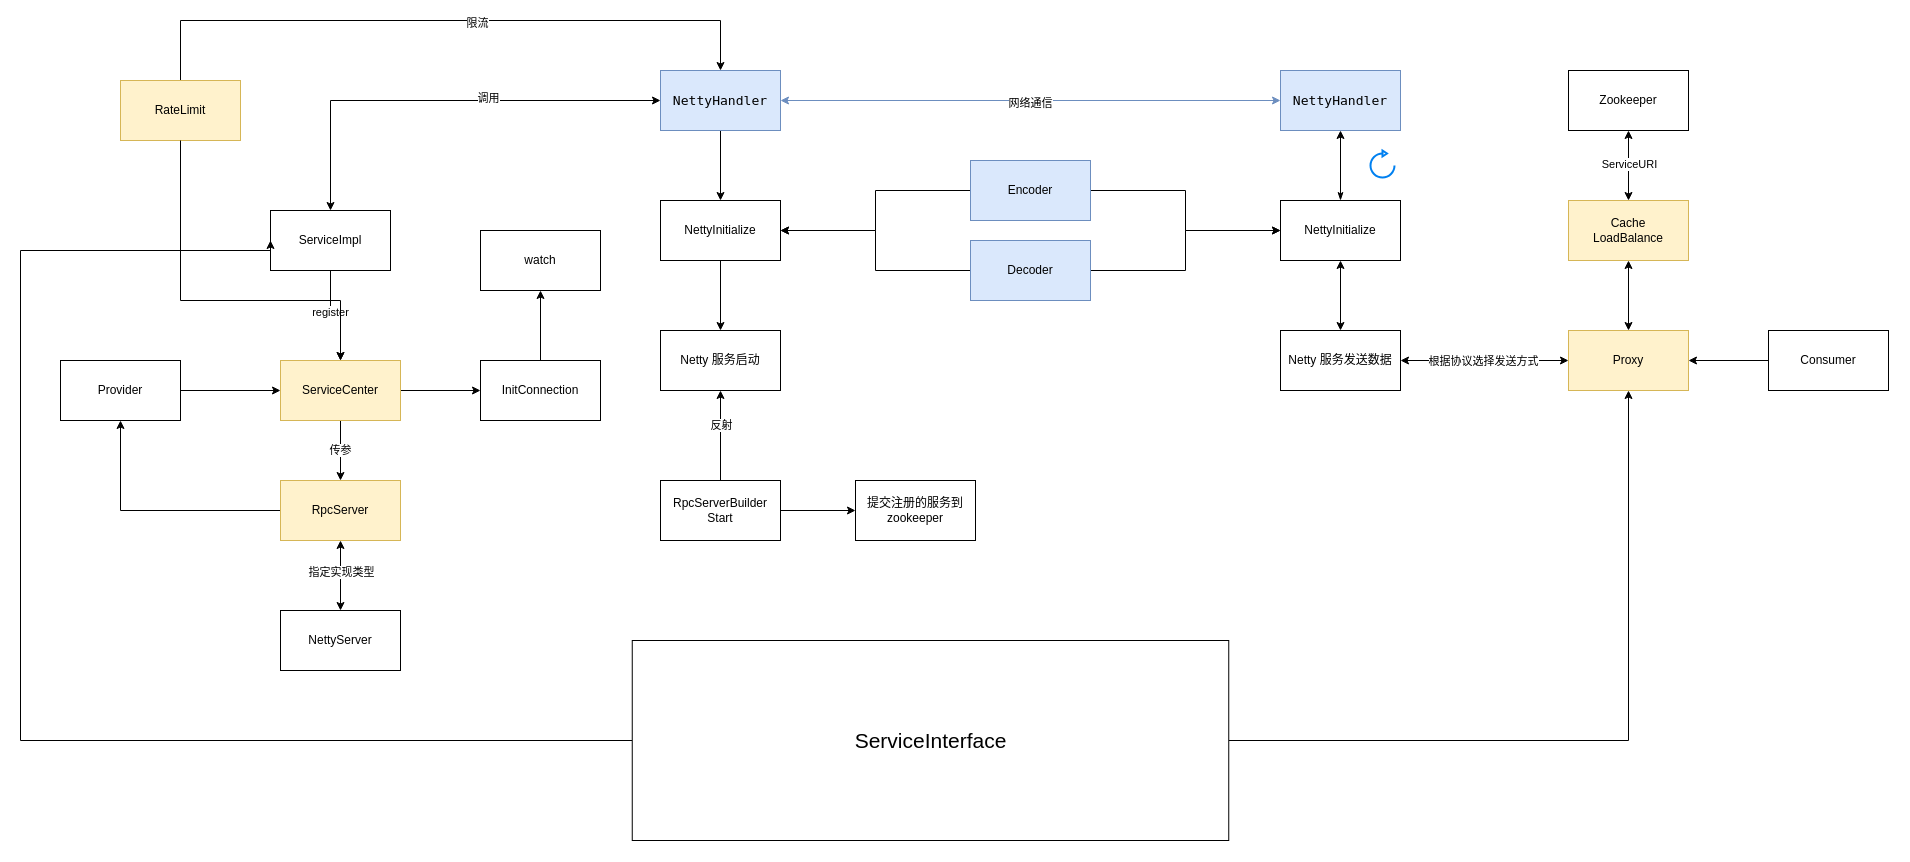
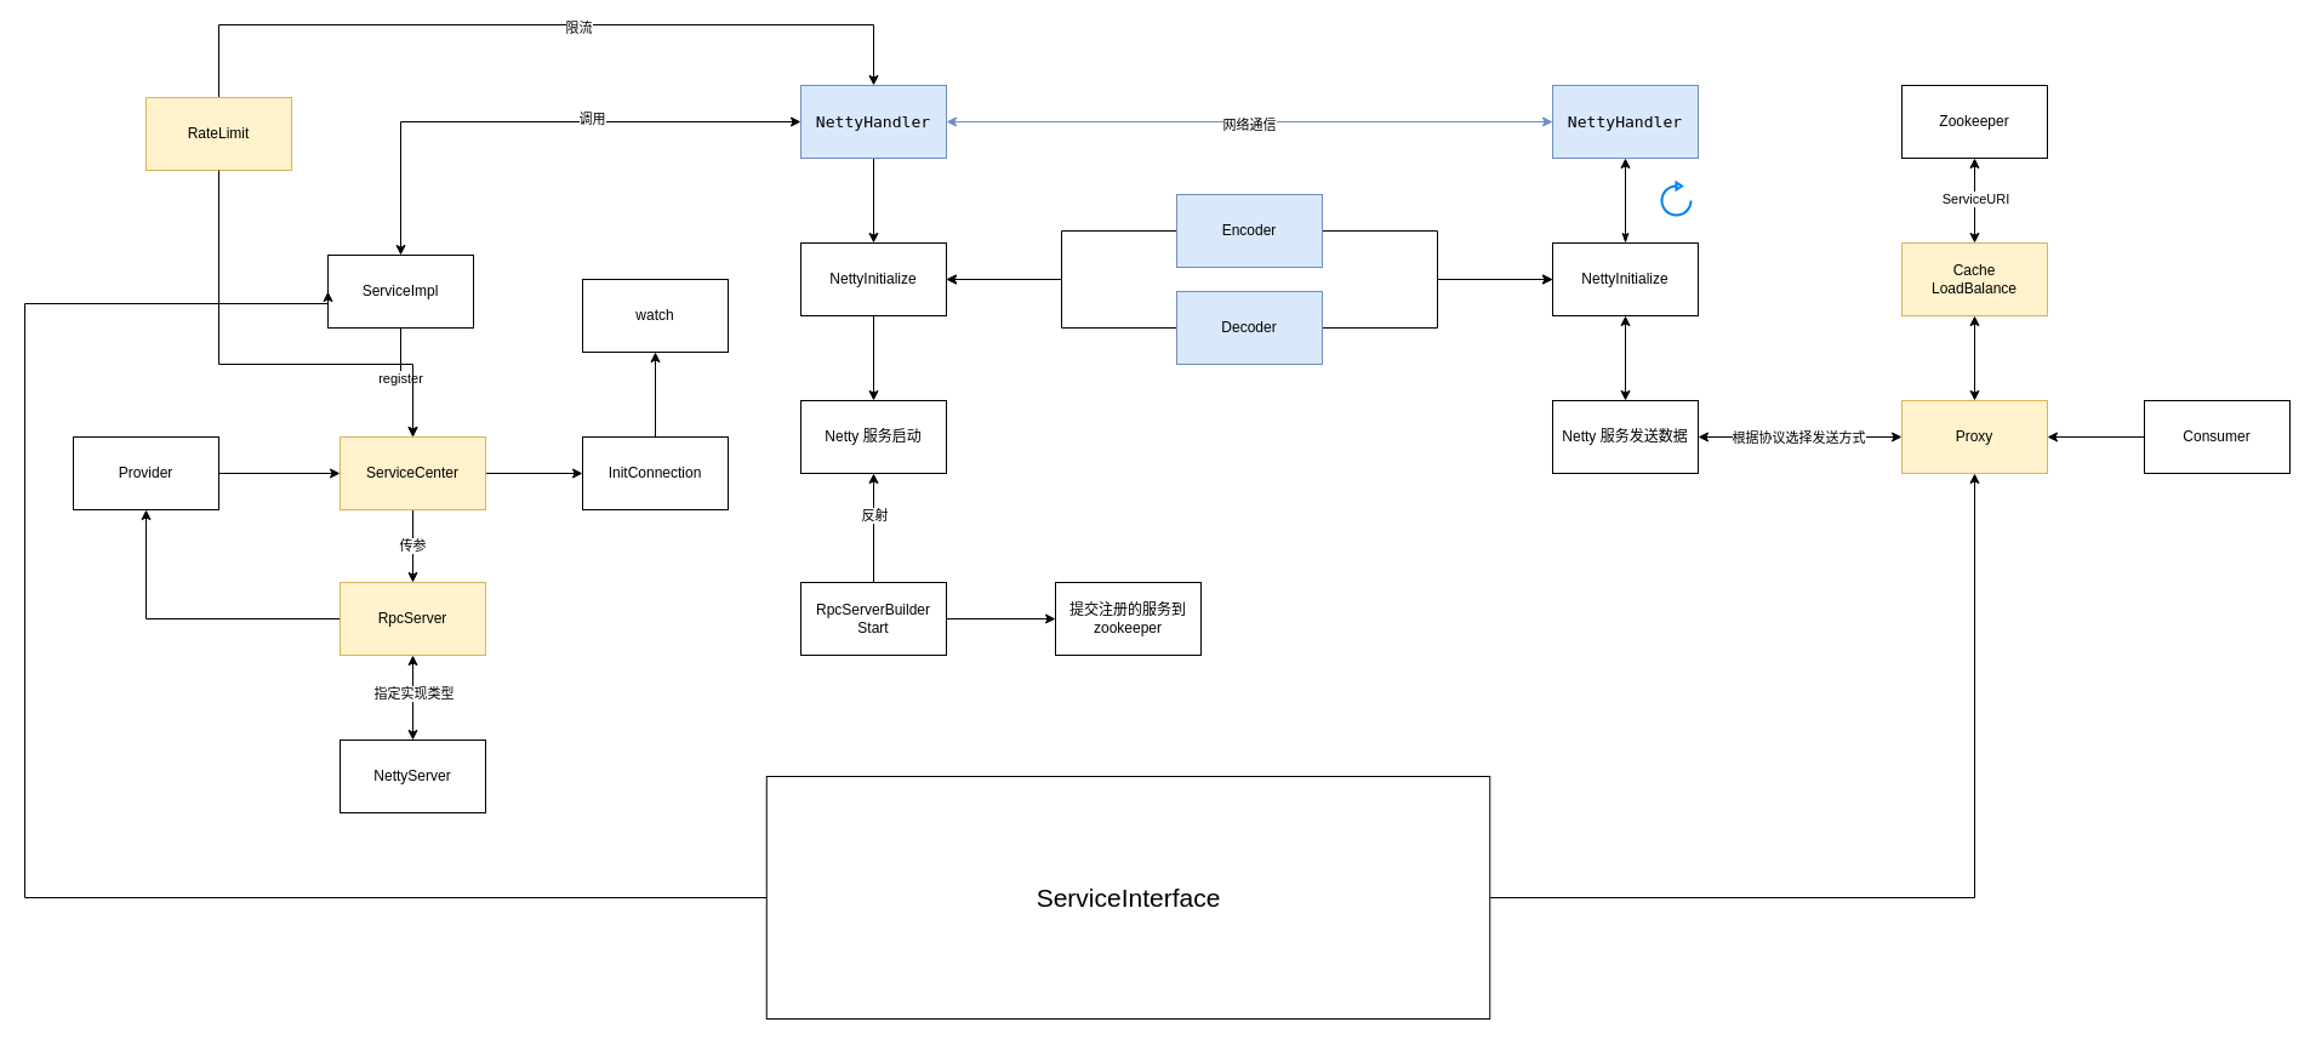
  <mxCell id="0" />
  <mxCell id="1" parent="0" />
  <mxCell id="2" value="" style="edgeStyle=orthogonalEdgeStyle;rounded=0;orthogonalLoop=1;jettySize=auto;html=1;" parent="1" source="3" target="6" edge="1"><mxGeometry relative="1" as="geometry" /></mxCell>
  <mxCell id="3" value="Provider" style="rounded=0;whiteSpace=wrap;html=1;" parent="1" vertex="1"><mxGeometry x="60" y="360" width="120" height="60" as="geometry" /></mxCell>
  <mxCell id="4" value="传参" style="edgeStyle=orthogonalEdgeStyle;rounded=0;orthogonalLoop=1;jettySize=auto;html=1;entryX=0.5;entryY=0;entryDx=0;entryDy=0;" parent="1" source="6" target="11" edge="1"><mxGeometry relative="1" as="geometry" /></mxCell>
  <mxCell id="5" value="" style="edgeStyle=orthogonalEdgeStyle;rounded=0;orthogonalLoop=1;jettySize=auto;html=1;" parent="1" source="6" target="19" edge="1"><mxGeometry relative="1" as="geometry" /></mxCell>
  <mxCell id="6" value="ServiceCenter" style="whiteSpace=wrap;html=1;rounded=0;fillColor=#fff2cc;strokeColor=#d6b656;" parent="1" vertex="1"><mxGeometry x="280" y="360" width="120" height="60" as="geometry" /></mxCell>
  <mxCell id="7" style="edgeStyle=orthogonalEdgeStyle;rounded=0;orthogonalLoop=1;jettySize=auto;html=1;entryX=0.5;entryY=0;entryDx=0;entryDy=0;" parent="1" source="9" target="6" edge="1"><mxGeometry relative="1" as="geometry" /></mxCell>
  <mxCell id="8" value="register" style="edgeLabel;html=1;align=center;verticalAlign=middle;resizable=0;points=[];" parent="7" vertex="1" connectable="0"><mxGeometry x="-0.171" y="-1" relative="1" as="geometry"><mxPoint as="offset" /></mxGeometry></mxCell>
  <mxCell id="9" value="ServiceImpl" style="rounded=0;whiteSpace=wrap;html=1;" parent="1" vertex="1"><mxGeometry x="270" y="210" width="120" height="60" as="geometry" /></mxCell>
  <mxCell id="10" value="" style="edgeStyle=orthogonalEdgeStyle;rounded=0;orthogonalLoop=1;jettySize=auto;html=1;" parent="1" source="11" target="3" edge="1"><mxGeometry relative="1" as="geometry" /></mxCell>
  <mxCell id="11" value="RpcServer" style="whiteSpace=wrap;html=1;rounded=0;fillColor=#fff2cc;strokeColor=#d6b656;" parent="1" vertex="1"><mxGeometry x="280" y="480" width="120" height="60" as="geometry" /></mxCell>
  <mxCell id="12" value="NettyServer" style="rounded=0;whiteSpace=wrap;html=1;" parent="1" vertex="1"><mxGeometry x="280" y="610" width="120" height="60" as="geometry" /></mxCell>
  <mxCell id="13" value="" style="endArrow=classic;startArrow=classic;html=1;rounded=0;entryX=0.5;entryY=1;entryDx=0;entryDy=0;exitX=0.5;exitY=0;exitDx=0;exitDy=0;" parent="1" source="12" target="11" edge="1"><mxGeometry width="50" height="50" relative="1" as="geometry"><mxPoint x="180" y="670" as="sourcePoint" /><mxPoint x="230" y="620" as="targetPoint" /></mxGeometry></mxCell>
  <mxCell id="14" value="指定实现类型" style="edgeLabel;html=1;align=center;verticalAlign=middle;resizable=0;points=[];" parent="13" vertex="1" connectable="0"><mxGeometry x="0.1" relative="1" as="geometry"><mxPoint as="offset" /></mxGeometry></mxCell>
  <mxCell id="15" style="edgeStyle=orthogonalEdgeStyle;rounded=0;orthogonalLoop=1;jettySize=auto;html=1;entryX=0.5;entryY=1;entryDx=0;entryDy=0;" parent="1" source="17" target="22" edge="1"><mxGeometry relative="1" as="geometry" /></mxCell>
  <mxCell id="16" value="反射" style="edgeLabel;html=1;align=center;verticalAlign=middle;resizable=0;points=[];" parent="15" vertex="1" connectable="0"><mxGeometry x="0.246" relative="1" as="geometry"><mxPoint as="offset" /></mxGeometry></mxCell>
  <mxCell id="17" value="RpcServerBuilder&lt;div&gt;Start&lt;/div&gt;" style="whiteSpace=wrap;html=1;rounded=0;" parent="1" vertex="1"><mxGeometry x="660" y="480" width="120" height="60" as="geometry" /></mxCell>
  <mxCell id="18" style="edgeStyle=orthogonalEdgeStyle;rounded=0;orthogonalLoop=1;jettySize=auto;html=1;entryX=0.5;entryY=1;entryDx=0;entryDy=0;" parent="1" source="19" target="35" edge="1"><mxGeometry relative="1" as="geometry" /></mxCell>
  <mxCell id="19" value="InitConnection" style="whiteSpace=wrap;html=1;rounded=0;" parent="1" vertex="1"><mxGeometry x="480" y="360" width="120" height="60" as="geometry" /></mxCell>
- <mxCell id="20" value="提交注册的服务到&lt;div&gt;zookeeper&lt;/div&gt;" style="whiteSpace=wrap;html=1;rounded=0;" parent="1" vertex="1"><mxGeometry x="855" y="480" width="120" height="60" as="geometry" /></mxCell>
+ <mxCell id="20" value="提交注册的服务到&lt;div&gt;zookeeper&lt;/div&gt;" style="whiteSpace=wrap;html=1;rounded=0;" parent="1" vertex="1"><mxGeometry x="870" y="480" width="120" height="60" as="geometry" /></mxCell>
  <mxCell id="21" style="edgeStyle=orthogonalEdgeStyle;rounded=0;orthogonalLoop=1;jettySize=auto;html=1;exitX=1;exitY=0.5;exitDx=0;exitDy=0;entryX=0;entryY=0.5;entryDx=0;entryDy=0;" parent="1" source="17" target="20" edge="1"><mxGeometry relative="1" as="geometry" /></mxCell>
  <mxCell id="22" value="Netty 服务启动" style="whiteSpace=wrap;html=1;rounded=0;" parent="1" vertex="1"><mxGeometry x="660" y="330" width="120" height="60" as="geometry" /></mxCell>
  <mxCell id="23" style="edgeStyle=orthogonalEdgeStyle;rounded=0;orthogonalLoop=1;jettySize=auto;html=1;entryX=0.5;entryY=0;entryDx=0;entryDy=0;" parent="1" source="24" target="22" edge="1"><mxGeometry relative="1" as="geometry" /></mxCell>
  <mxCell id="24" value="NettyInitialize" style="whiteSpace=wrap;html=1;rounded=0;" parent="1" vertex="1"><mxGeometry x="660" y="200" width="120" height="60" as="geometry" /></mxCell>
  <mxCell id="25" style="edgeStyle=orthogonalEdgeStyle;rounded=0;orthogonalLoop=1;jettySize=auto;html=1;entryX=0.5;entryY=0;entryDx=0;entryDy=0;" parent="1" source="28" target="24" edge="1"><mxGeometry relative="1" as="geometry" /></mxCell>
  <mxCell id="26" style="edgeStyle=orthogonalEdgeStyle;rounded=0;orthogonalLoop=1;jettySize=auto;html=1;entryX=0.5;entryY=0;entryDx=0;entryDy=0;startArrow=classic;startFill=1;" parent="1" source="28" target="9" edge="1"><mxGeometry relative="1" as="geometry" /></mxCell>
  <mxCell id="27" value="调用" style="edgeLabel;html=1;align=center;verticalAlign=middle;resizable=0;points=[];" parent="26" vertex="1" connectable="0"><mxGeometry x="-0.213" y="-3" relative="1" as="geometry"><mxPoint as="offset" /></mxGeometry></mxCell>
  <mxCell id="28" value="&lt;div style=&quot;&quot;&gt;&lt;pre style=&quot;font-family:'JetBrains Mono',monospace;font-size:9.8pt;&quot;&gt;NettyHandler&lt;/pre&gt;&lt;/div&gt;" style="whiteSpace=wrap;html=1;fillColor=#dae8fc;strokeColor=#6c8ebf;fontColor=#000000;labelBackgroundColor=none;" parent="1" vertex="1"><mxGeometry x="660" y="70" width="120" height="60" as="geometry" /></mxCell>
  <mxCell id="29" style="edgeStyle=orthogonalEdgeStyle;rounded=0;orthogonalLoop=1;jettySize=auto;html=1;entryX=1;entryY=0.5;entryDx=0;entryDy=0;" parent="1" source="31" target="24" edge="1"><mxGeometry relative="1" as="geometry" /></mxCell>
  <mxCell id="30" style="edgeStyle=orthogonalEdgeStyle;rounded=0;orthogonalLoop=1;jettySize=auto;html=1;entryX=0;entryY=0.5;entryDx=0;entryDy=0;" parent="1" source="31" target="42" edge="1"><mxGeometry relative="1" as="geometry" /></mxCell>
  <mxCell id="31" value="Encoder" style="whiteSpace=wrap;html=1;rounded=0;fillColor=#dae8fc;strokeColor=#6c8ebf;" parent="1" vertex="1"><mxGeometry x="970" y="160" width="120" height="60" as="geometry" /></mxCell>
  <mxCell id="32" style="edgeStyle=orthogonalEdgeStyle;rounded=0;orthogonalLoop=1;jettySize=auto;html=1;entryX=1;entryY=0.5;entryDx=0;entryDy=0;" parent="1" source="34" target="24" edge="1"><mxGeometry relative="1" as="geometry" /></mxCell>
  <mxCell id="33" style="edgeStyle=orthogonalEdgeStyle;rounded=0;orthogonalLoop=1;jettySize=auto;html=1;entryX=0;entryY=0.5;entryDx=0;entryDy=0;" parent="1" source="34" target="42" edge="1"><mxGeometry relative="1" as="geometry" /></mxCell>
  <mxCell id="34" value="Decoder" style="whiteSpace=wrap;html=1;rounded=0;fillColor=#dae8fc;strokeColor=#6c8ebf;" parent="1" vertex="1"><mxGeometry x="970" y="240" width="120" height="60" as="geometry" /></mxCell>
  <mxCell id="35" value="watch" style="whiteSpace=wrap;html=1;rounded=0;" parent="1" vertex="1"><mxGeometry x="480" y="230" width="120" height="60" as="geometry" /></mxCell>
  <mxCell id="36" value="&lt;div style=&quot;&quot;&gt;&lt;pre style=&quot;font-family:'JetBrains Mono',monospace;font-size:9.8pt;&quot;&gt;NettyHandler&lt;/pre&gt;&lt;/div&gt;" style="whiteSpace=wrap;html=1;labelBackgroundColor=none;fillColor=#dae8fc;strokeColor=#6c8ebf;" parent="1" vertex="1"><mxGeometry x="1280" y="70" width="120" height="60" as="geometry" /></mxCell>
  <mxCell id="37" value="" style="endArrow=classic;startArrow=classic;html=1;rounded=0;exitX=1;exitY=0.5;exitDx=0;exitDy=0;entryX=0;entryY=0.5;entryDx=0;entryDy=0;fillColor=#dae8fc;strokeColor=#6c8ebf;" parent="1" source="28" target="36" edge="1"><mxGeometry width="50" height="50" relative="1" as="geometry"><mxPoint x="960" y="100" as="sourcePoint" /><mxPoint x="1010" y="50" as="targetPoint" /></mxGeometry></mxCell>
  <mxCell id="38" value="网络通信" style="edgeLabel;html=1;align=center;verticalAlign=middle;resizable=0;points=[];" parent="37" vertex="1" connectable="0"><mxGeometry x="-0.004" y="-2" relative="1" as="geometry"><mxPoint as="offset" /></mxGeometry></mxCell>
  <mxCell id="39" style="edgeStyle=orthogonalEdgeStyle;rounded=0;orthogonalLoop=1;jettySize=auto;html=1;entryX=0.5;entryY=1;entryDx=0;entryDy=0;startArrow=classic;startFill=1;" parent="1" source="40" target="42" edge="1"><mxGeometry relative="1" as="geometry" /></mxCell>
  <mxCell id="40" value="Netty 服务发送数据" style="whiteSpace=wrap;html=1;rounded=0;" parent="1" vertex="1"><mxGeometry x="1280" y="330" width="120" height="60" as="geometry" /></mxCell>
  <mxCell id="41" style="edgeStyle=orthogonalEdgeStyle;rounded=0;orthogonalLoop=1;jettySize=auto;html=1;entryX=0.5;entryY=1;entryDx=0;entryDy=0;startArrow=classicThin;startFill=1;" parent="1" source="42" target="36" edge="1"><mxGeometry relative="1" as="geometry" /></mxCell>
  <mxCell id="42" value="NettyInitialize" style="whiteSpace=wrap;html=1;rounded=0;" parent="1" vertex="1"><mxGeometry x="1280" y="200" width="120" height="60" as="geometry" /></mxCell>
  <mxCell id="43" value="" style="edgeStyle=orthogonalEdgeStyle;rounded=0;orthogonalLoop=1;jettySize=auto;html=1;" parent="1" source="44" target="50" edge="1"><mxGeometry relative="1" as="geometry" /></mxCell>
  <mxCell id="44" value="Consumer" style="rounded=0;whiteSpace=wrap;html=1;" parent="1" vertex="1"><mxGeometry x="1768" y="330" width="120" height="60" as="geometry" /></mxCell>
  <mxCell id="45" style="edgeStyle=orthogonalEdgeStyle;rounded=0;orthogonalLoop=1;jettySize=auto;html=1;entryX=0;entryY=0.5;entryDx=0;entryDy=0;exitX=0;exitY=0.5;exitDx=0;exitDy=0;" parent="1" source="47" target="9" edge="1"><mxGeometry relative="1" as="geometry"><Array as="points"><mxPoint x="20" y="740" /><mxPoint x="20" y="250" /></Array></mxGeometry></mxCell>
  <mxCell id="46" style="edgeStyle=orthogonalEdgeStyle;rounded=0;orthogonalLoop=1;jettySize=auto;html=1;exitX=1;exitY=0.5;exitDx=0;exitDy=0;entryX=0.5;entryY=1;entryDx=0;entryDy=0;" parent="1" source="47" target="50" edge="1"><mxGeometry relative="1" as="geometry" /></mxCell>
  <mxCell id="47" value="&lt;font style=&quot;font-size: 21px;&quot;&gt;ServiceInterface&lt;/font&gt;" style="rounded=0;whiteSpace=wrap;html=1;" parent="1" vertex="1"><mxGeometry x="631.75" y="640" width="596.5" height="200" as="geometry" /></mxCell>
  <mxCell id="48" style="edgeStyle=orthogonalEdgeStyle;rounded=0;orthogonalLoop=1;jettySize=auto;html=1;entryX=1;entryY=0.5;entryDx=0;entryDy=0;startArrow=classic;startFill=1;" parent="1" source="50" target="40" edge="1"><mxGeometry relative="1" as="geometry" /></mxCell>
  <mxCell id="49" value="根据协议选择发送方式" style="edgeLabel;html=1;align=center;verticalAlign=middle;resizable=0;points=[];" parent="48" vertex="1" connectable="0"><mxGeometry x="0.175" y="1" relative="1" as="geometry"><mxPoint x="13" y="-1" as="offset" /></mxGeometry></mxCell>
  <mxCell id="50" value="Proxy" style="whiteSpace=wrap;html=1;rounded=0;fillColor=#fff2cc;strokeColor=#d6b656;" parent="1" vertex="1"><mxGeometry x="1568" y="330" width="120" height="60" as="geometry" /></mxCell>
  <mxCell id="51" value="Zookeeper" style="whiteSpace=wrap;html=1;rounded=0;" parent="1" vertex="1"><mxGeometry x="1568" y="70" width="120" height="60" as="geometry" /></mxCell>
  <mxCell id="52" style="rounded=0;orthogonalLoop=1;jettySize=auto;html=1;entryX=0.5;entryY=0;entryDx=0;entryDy=0;startArrow=classic;startFill=1;" parent="1" source="53" target="50" edge="1"><mxGeometry relative="1" as="geometry" /></mxCell>
  <mxCell id="53" value="Cache&lt;div&gt;LoadBalance&lt;/div&gt;" style="whiteSpace=wrap;html=1;rounded=0;fillColor=#fff2cc;strokeColor=#d6b656;" parent="1" vertex="1"><mxGeometry x="1568" y="200" width="120" height="60" as="geometry" /></mxCell>
  <mxCell id="54" value="" style="endArrow=classic;startArrow=classic;html=1;rounded=0;entryX=0.5;entryY=1;entryDx=0;entryDy=0;exitX=0.5;exitY=0;exitDx=0;exitDy=0;" parent="1" source="53" target="51" edge="1"><mxGeometry width="50" height="50" relative="1" as="geometry"><mxPoint x="1500" y="230" as="sourcePoint" /><mxPoint x="1550" y="180" as="targetPoint" /></mxGeometry></mxCell>
  <mxCell id="55" value="ServiceURI" style="edgeLabel;html=1;align=center;verticalAlign=middle;resizable=0;points=[];" parent="54" vertex="1" connectable="0"><mxGeometry x="0.047" relative="1" as="geometry"><mxPoint as="offset" /></mxGeometry></mxCell>
  <mxCell id="56" value="" style="html=1;verticalLabelPosition=bottom;align=center;labelBackgroundColor=#ffffff;verticalAlign=top;strokeWidth=2;strokeColor=#0080F0;shadow=0;dashed=0;shape=mxgraph.ios7.icons.reload;" parent="1" vertex="1"><mxGeometry x="1370" y="150" width="24" height="27" as="geometry" /></mxCell>
  <mxCell id="57" style="edgeStyle=orthogonalEdgeStyle;rounded=0;orthogonalLoop=1;jettySize=auto;html=1;entryX=0.5;entryY=0;entryDx=0;entryDy=0;" parent="1" source="59" target="28" edge="1"><mxGeometry relative="1" as="geometry"><Array as="points"><mxPoint x="180" y="20" /><mxPoint x="720" y="20" /></Array></mxGeometry></mxCell>
  <mxCell id="58" value="限流" style="edgeLabel;html=1;align=center;verticalAlign=middle;resizable=0;points=[];" parent="57" vertex="1" connectable="0"><mxGeometry x="0.095" y="-2" relative="1" as="geometry"><mxPoint as="offset" /></mxGeometry></mxCell>
  <mxCell id="59" value="RateLimit" style="whiteSpace=wrap;html=1;rounded=0;fillColor=#fff2cc;strokeColor=#d6b656;" parent="1" vertex="1"><mxGeometry x="120" width="120" height="60" as="geometry" y="80" /></mxCell>
  <mxCell id="60" style="edgeStyle=orthogonalEdgeStyle;rounded=0;orthogonalLoop=1;jettySize=auto;html=1;entryX=0.5;entryY=0;entryDx=0;entryDy=0;exitX=0.5;exitY=1;exitDx=0;exitDy=0;" parent="1" source="59" target="6" edge="1"><mxGeometry relative="1" as="geometry"><Array as="points"><mxPoint x="180" y="300" /><mxPoint x="340" y="300" /></Array></mxGeometry></mxCell>
